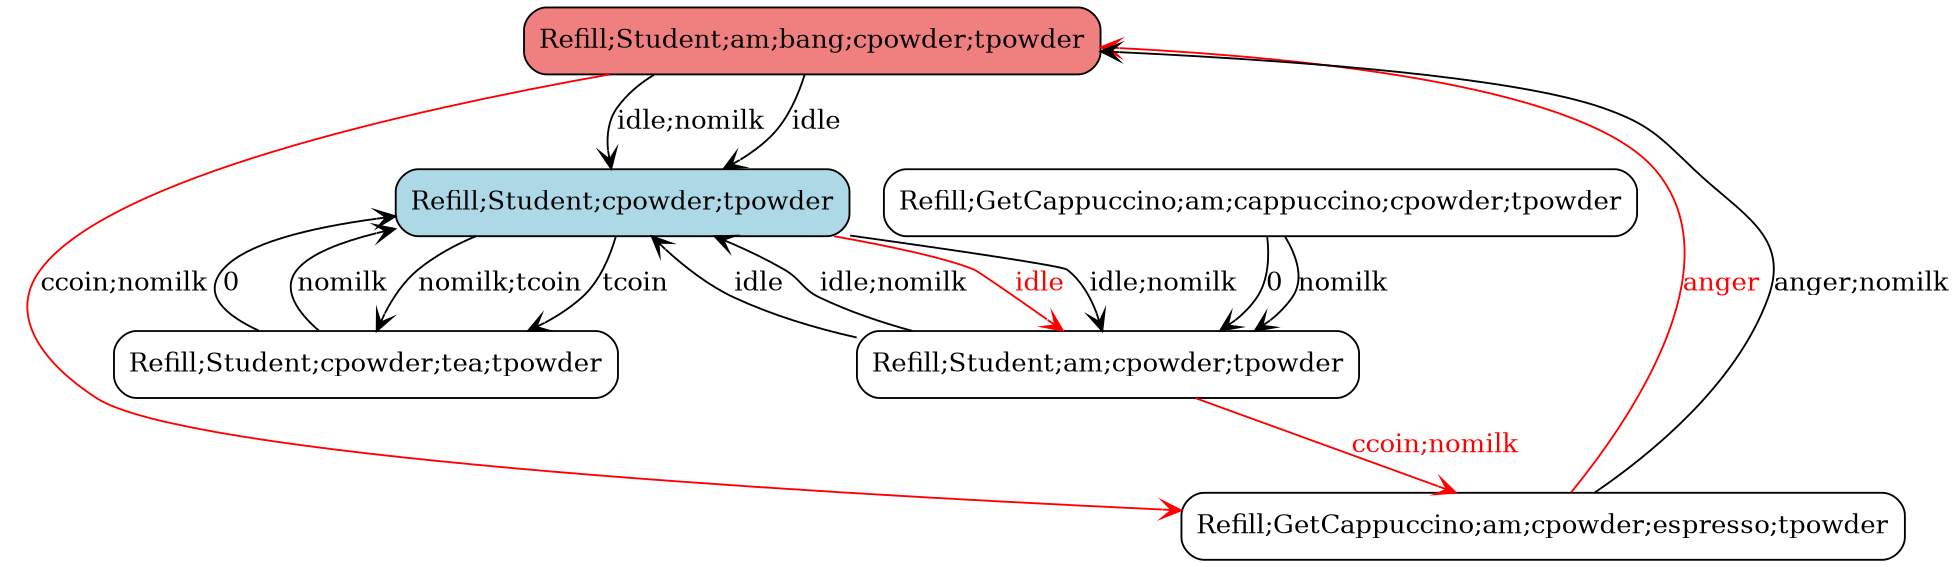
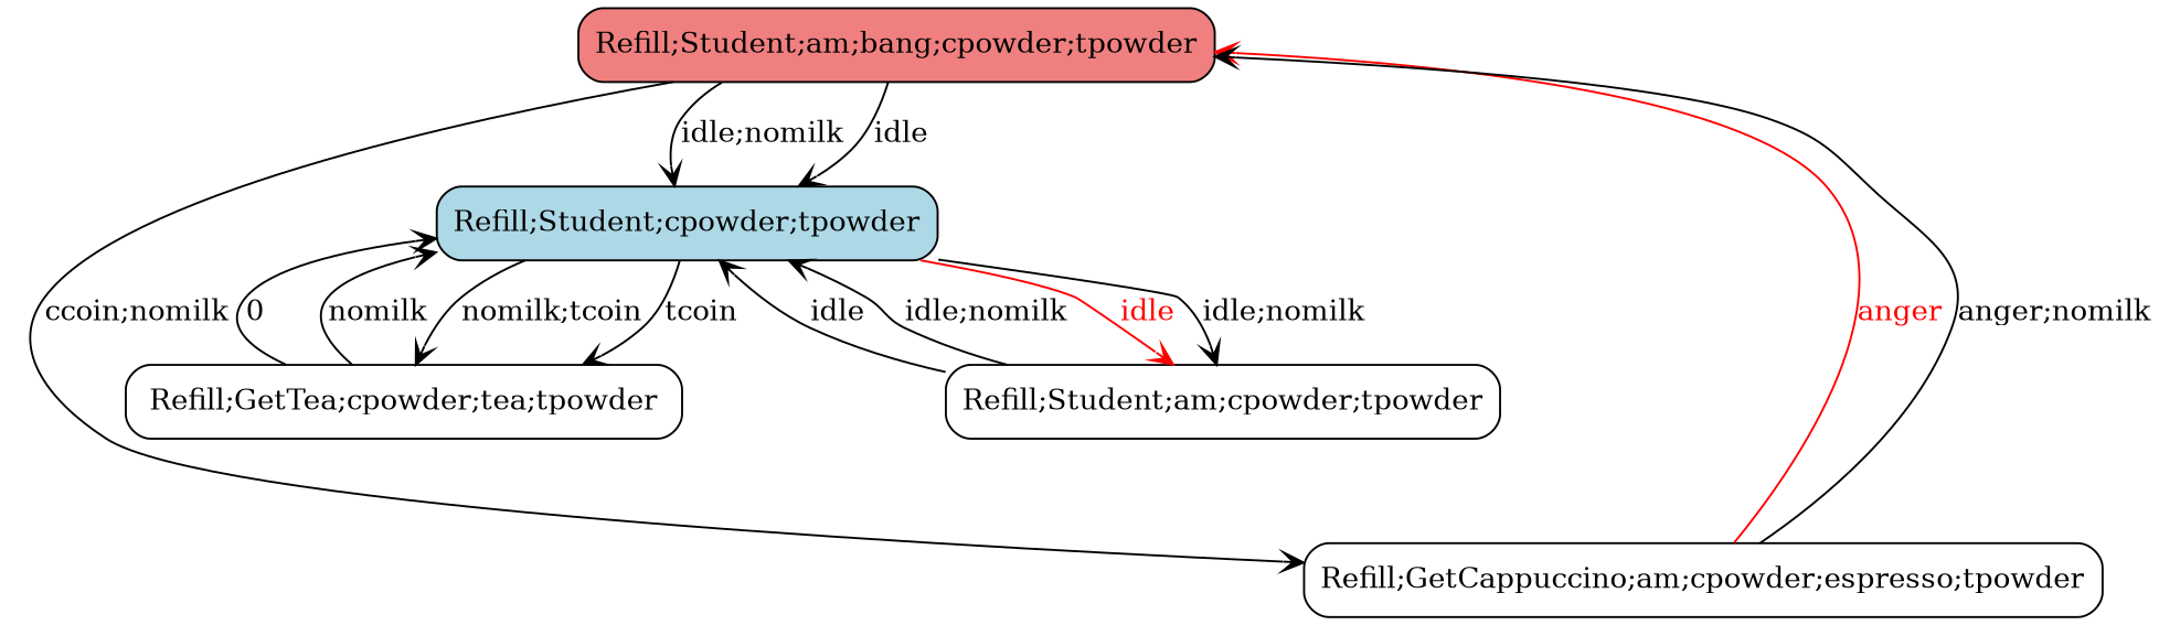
  digraph {
    node [fillcolor=white shape=box style="filled, rounded"]
    edge [arrowhead=vee]
    n1 [fillcolor=lightcoral label="Refill;Student;am;bang;cpowder;tpowder"]
    n2 [label="Refill;GetCappuccino;am;cpowder;espresso;tpowder"]
    n3 [fillcolor=lightblue label="Refill;Student;cpowder;tpowder"]
-   n4 [label="Refill;GetCappuccino;am;cappuccino;cpowder;tpowder"]
    n5 [label="Refill;Student;am;cpowder;tpowder"]
-   n6 [label="Refill;Student;cpowder;tea;tpowder"]
-   n1 -> n2 [label="ccoin;nomilk" color=red]
+   n6 [label="Refill;GetTea;cpowder;tea;tpowder"]
+   n1 -> n2 [label="ccoin;nomilk"]
    n1 -> n3 [label=idle]
    n1 -> n3 [label="idle;nomilk"]
    n2 -> n1 [color=red fontcolor=red label=anger]
    n2 -> n1 [label="anger;nomilk"]
    n3 -> n5 [color=red fontcolor=red label=idle]
    n3 -> n5 [label="idle;nomilk"]
    n3 -> n6 [label="nomilk;tcoin"]
    n3 -> n6 [label=tcoin]
-   n4 -> n5 [label=0]
-   n4 -> n5 [label=nomilk]
-   n5 -> n2 [color=red fontcolor=red label="ccoin;nomilk"]
    n5 -> n3 [label=idle]
    n5 -> n3 [label="idle;nomilk"]
    n6 -> n3 [label=0]
    n6 -> n3 [label=nomilk]
  }
